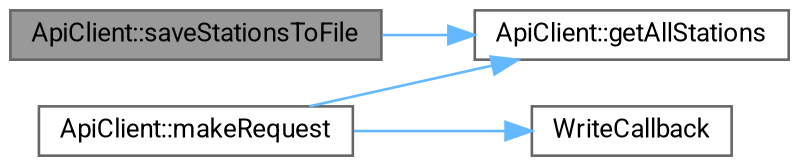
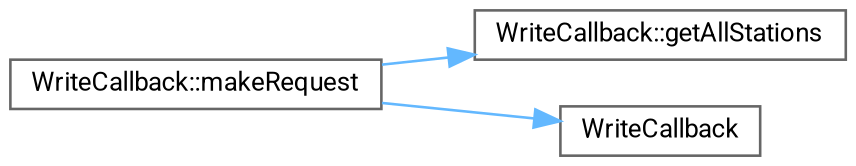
  digraph {
    fontname=Roboto
    rankdir=LR
    node [color=grey40 fillcolor=white fontname=Roboto fontsize=10 shape=box style=filled]
    edge [color=steelblue1 fontname=Roboto fontsize=10 labelfontname=Helvetica labelfontsize=10 style=solid]
-   n1 [color=gray40 fillcolor=grey60 fontcolor=black height=0.2 label="ApiClient::saveStationsToFile" width=0.4]
-   n2 [height=0.2 label="ApiClient::getAllStations" width=0.4]
-   n3 [height=0.2 label="ApiClient::makeRequest" width=0.4]
+   n2 [height=0.2 label="WriteCallback::getAllStations" width=0.4]
+   n3 [height=0.2 label="WriteCallback::makeRequest" width=0.4]
    n4 [height=0.2 label=WriteCallback width=0.4]
-   n1 -> n2
    n3 -> n2
    n3 -> n4
  }
